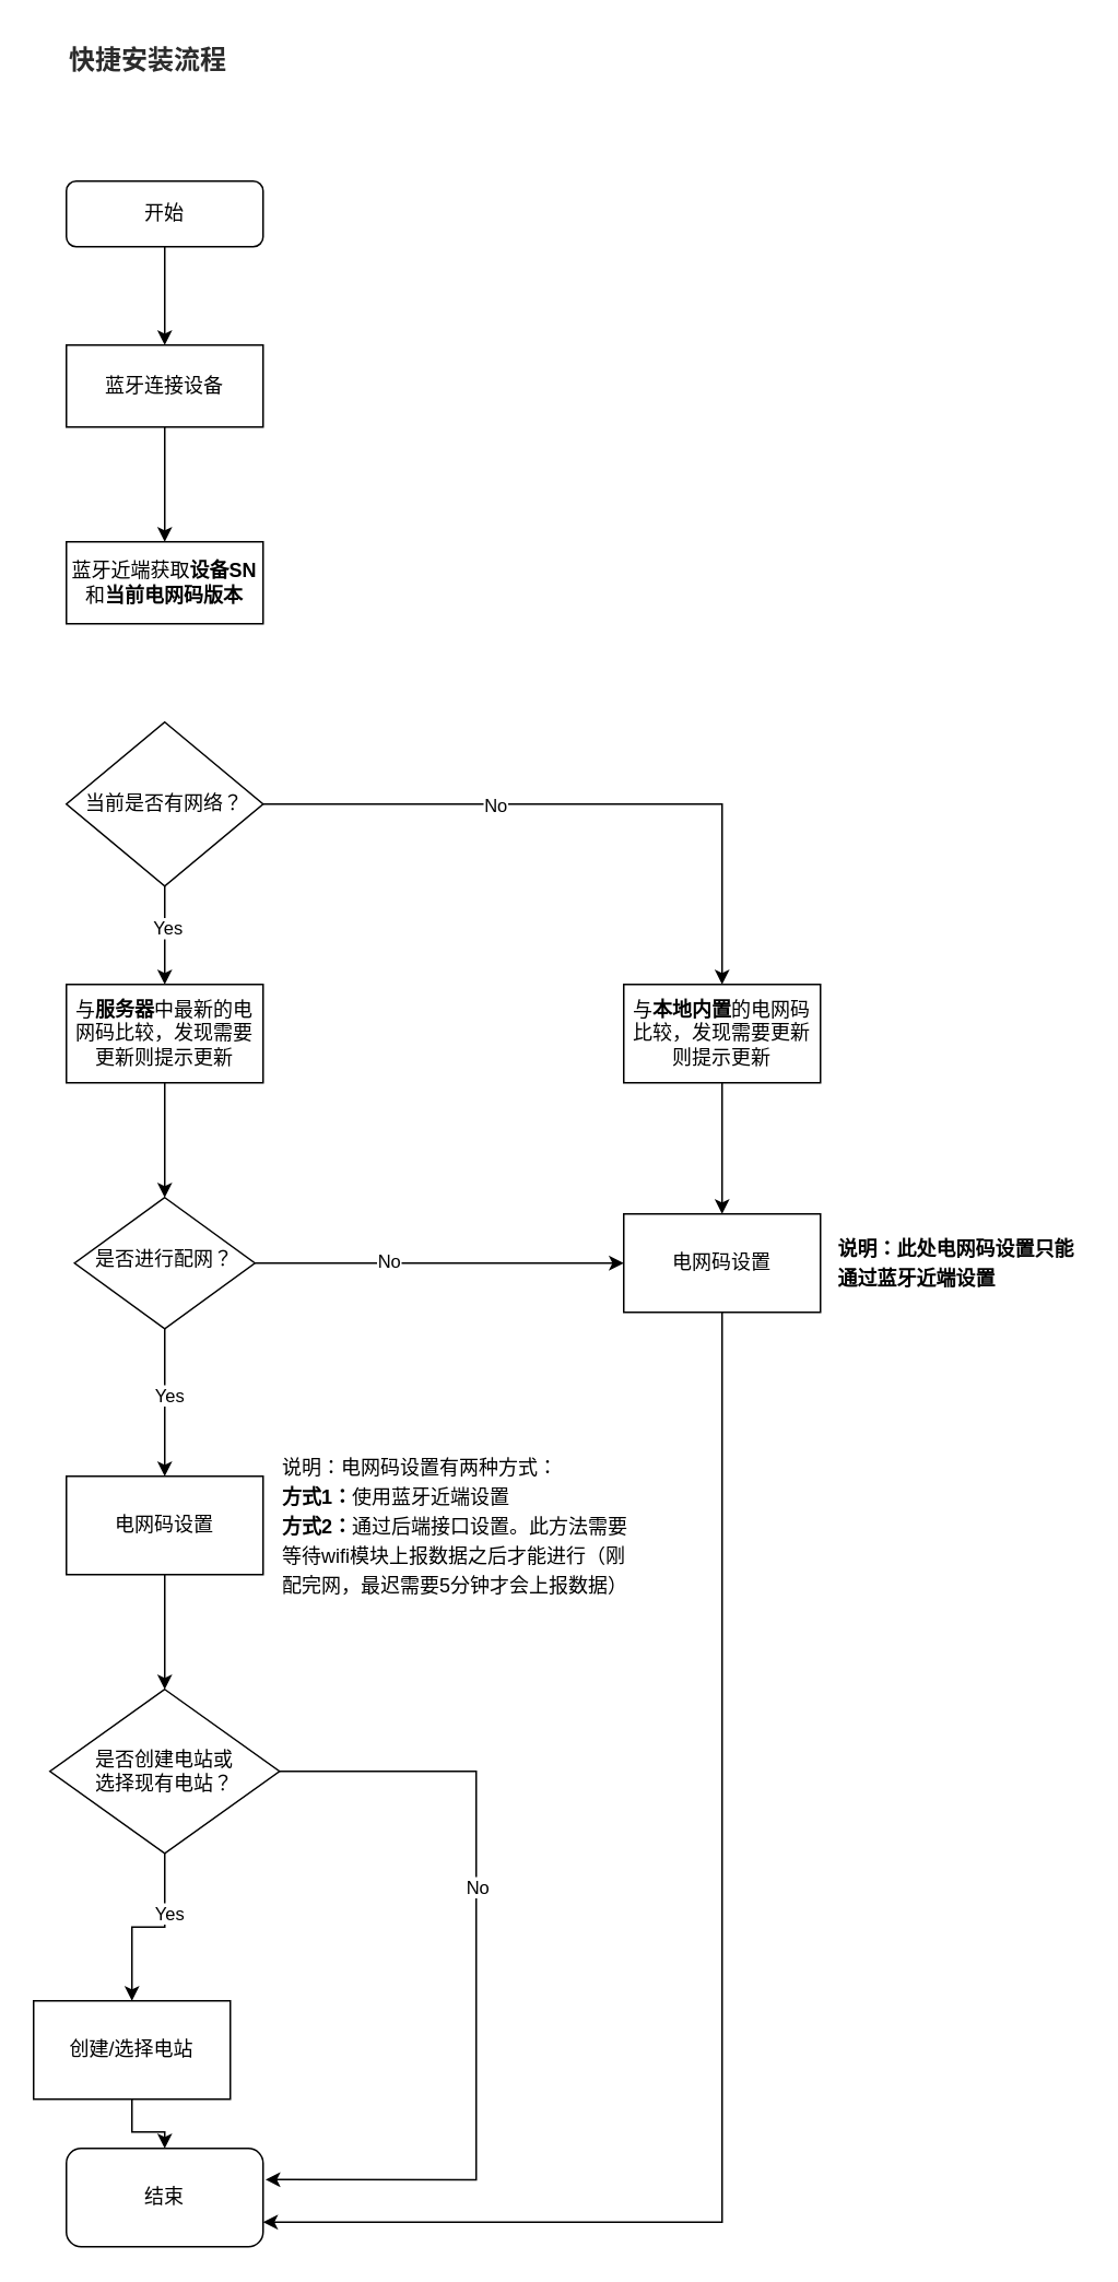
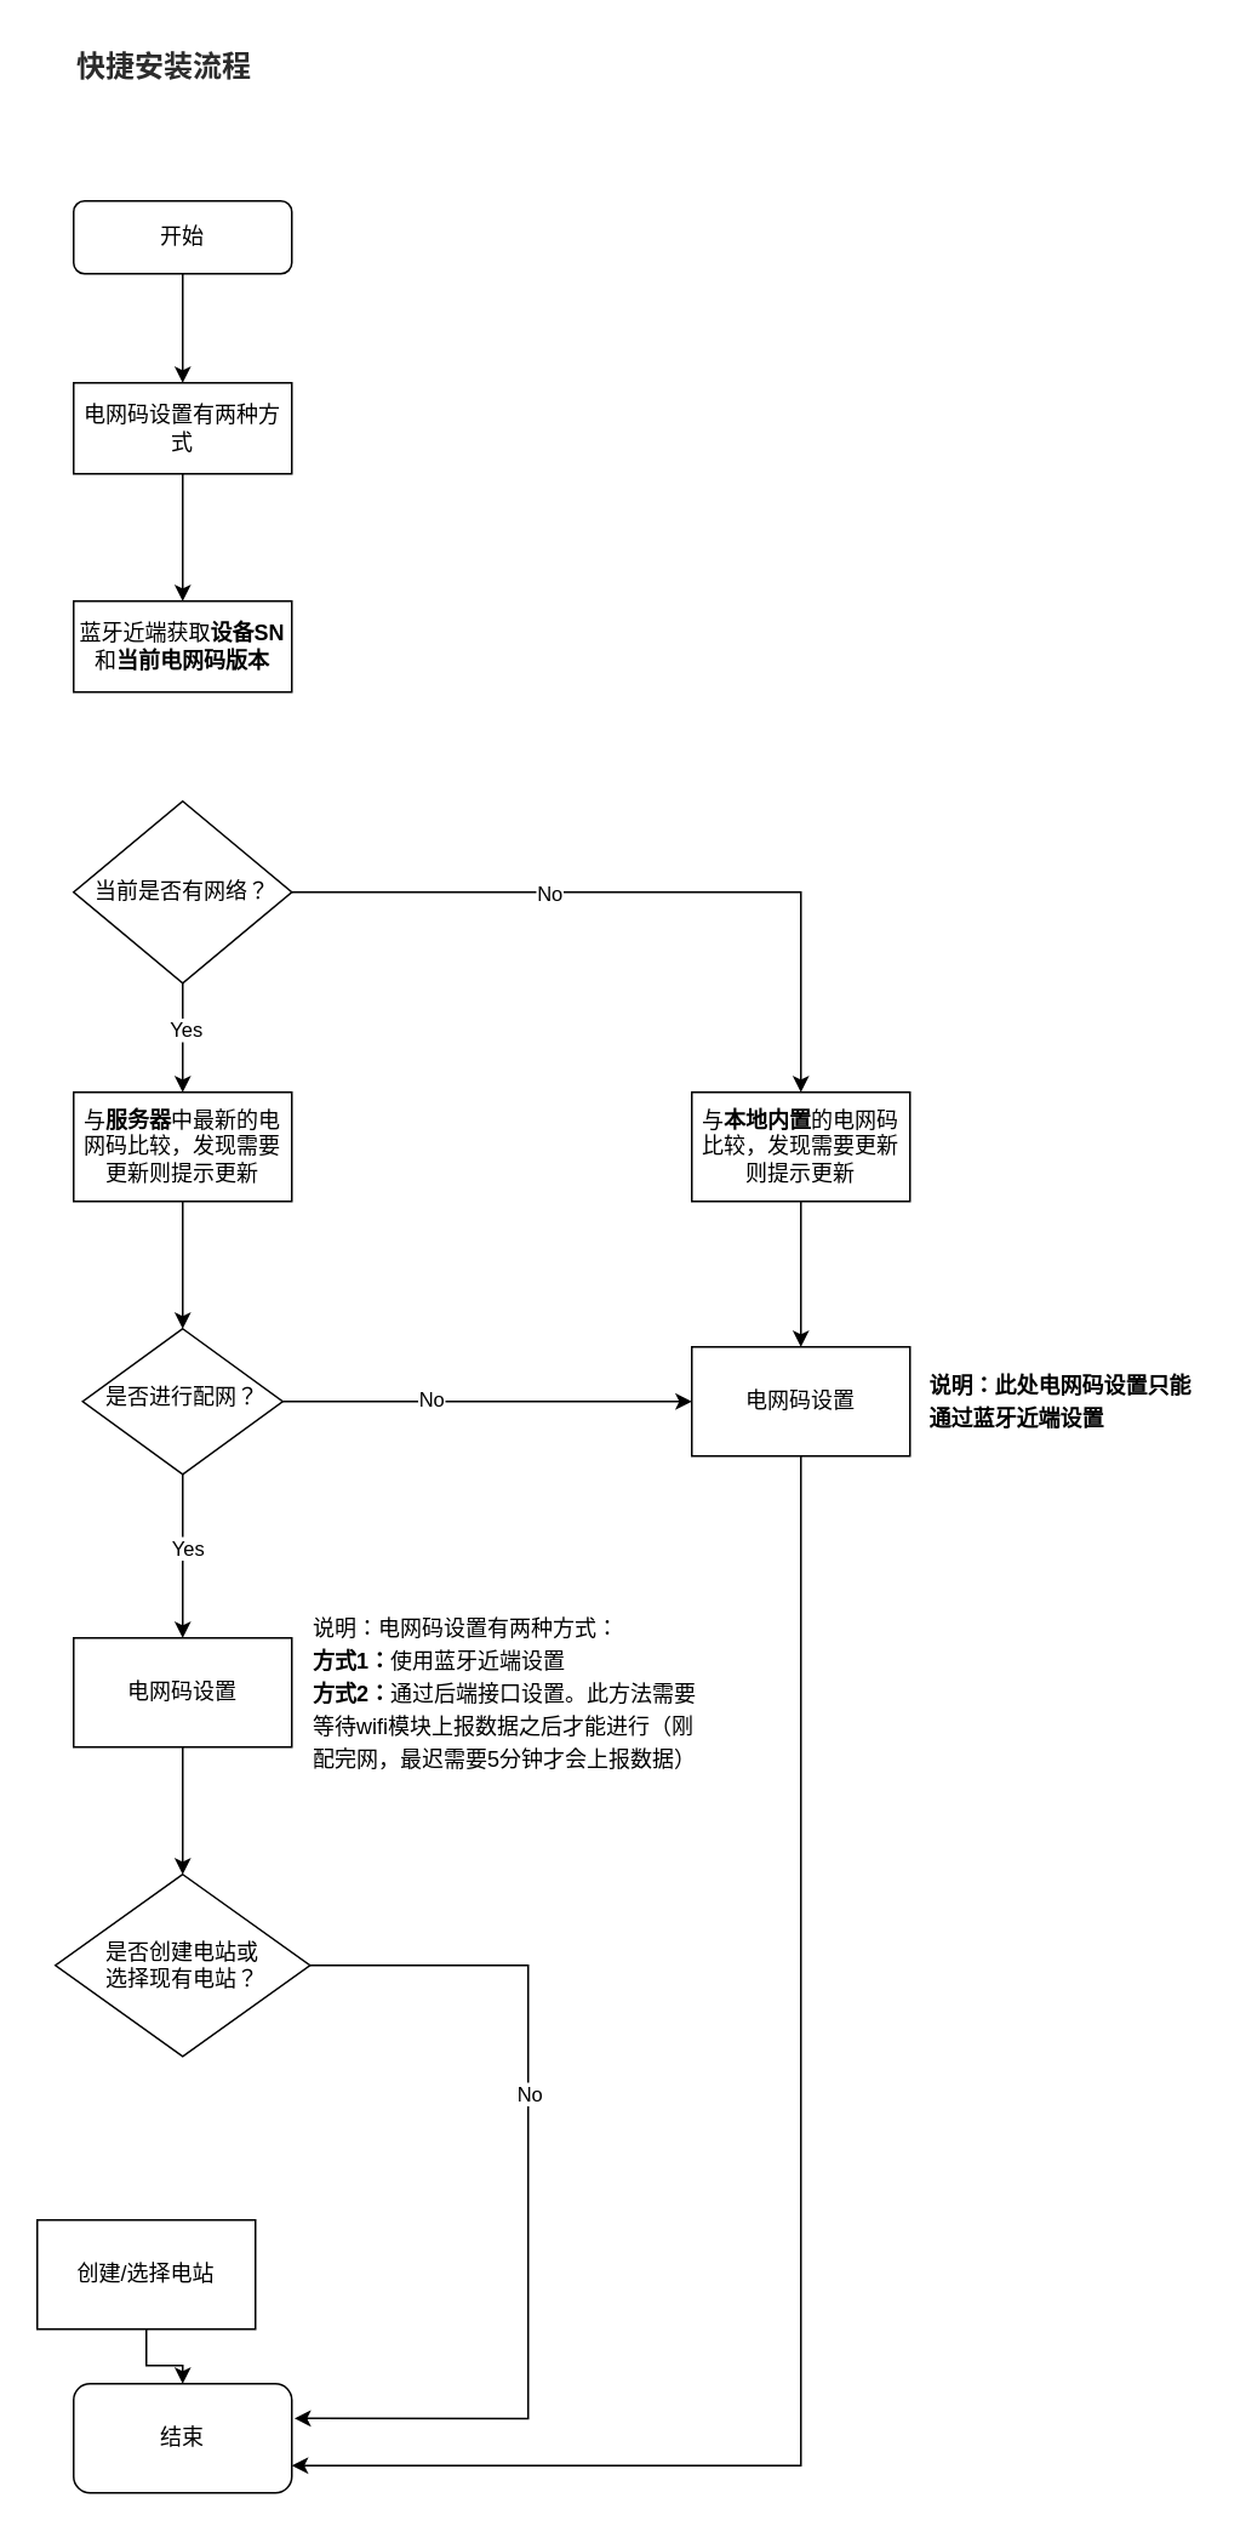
  <mxCell id="0" />
  <mxCell id="1" parent="0" />
  <mxCell id="2" style="edgeStyle=orthogonalEdgeStyle;rounded=0;orthogonalLoop=1;jettySize=auto;html=1;entryX=0.5;entryY=0;entryDx=0;entryDy=0;" edge="1" parent="1" source="3" target="6"><mxGeometry relative="1" as="geometry" /></mxCell>
  <mxCell id="3" value="开始" style="rounded=1;whiteSpace=wrap;html=1;fontSize=12;glass=0;strokeWidth=1;shadow=0;" parent="1" vertex="1"><mxGeometry x="40" y="110" width="120" height="40" as="geometry" /></mxCell>
  <mxCell id="4" value="&lt;span style=&quot;color: rgb(44, 44, 44); font-family: &amp;quot;zh quote&amp;quot;, -apple-system, BlinkMacSystemFont, &amp;quot;PingFang SC&amp;quot;, &amp;quot;Noto Sans&amp;quot;, &amp;quot;Noto Sans CJK SC&amp;quot;, &amp;quot;Microsoft YaHei UI&amp;quot;, &amp;quot;Microsoft YaHei&amp;quot;, &amp;quot;WenQuanYi Micro Hei&amp;quot;, sans-serif, &amp;quot;Segoe UI&amp;quot;, Roboto, &amp;quot;Helvetica Neue&amp;quot;, Arial, &amp;quot;Apple Color Emoji&amp;quot;, &amp;quot;Segoe UI Emoji&amp;quot;, &amp;quot;Segoe UI Symbol&amp;quot;, &amp;quot;Noto Color Emoji&amp;quot;; font-size: 16px; font-style: normal; font-variant-ligatures: none; font-variant-caps: normal; letter-spacing: normal; orphans: 2; text-align: left; text-indent: 0px; text-transform: none; widows: 2; word-spacing: 0px; -webkit-text-stroke-width: 0px; caret-color: rgb(0, 0, 0); background-color: rgb(255, 255, 255); text-decoration-thickness: initial; text-decoration-style: initial; text-decoration-color: initial; float: none; display: inline !important;&quot;&gt;快捷安装流程&lt;/span&gt;" style="text;whiteSpace=wrap;html=1;fontStyle=1" vertex="1" parent="1"><mxGeometry x="40" y="20" width="150" height="40" as="geometry" /></mxCell>
  <mxCell id="5" style="edgeStyle=orthogonalEdgeStyle;rounded=0;orthogonalLoop=1;jettySize=auto;html=1;entryX=0.5;entryY=0;entryDx=0;entryDy=0;" edge="1" parent="1" source="6" target="7"><mxGeometry relative="1" as="geometry"><mxPoint x="100" y="310" as="targetPoint" /></mxGeometry></mxCell>
- <mxCell id="6" value="蓝牙连接设备" style="rounded=0;whiteSpace=wrap;html=1;" vertex="1" parent="1"><mxGeometry x="40" y="210" width="120" height="50" as="geometry" /></mxCell>
+ <mxCell id="6" value="电网码设置有两种方式" style="rounded=0;whiteSpace=wrap;html=1;" vertex="1" parent="1"><mxGeometry x="40" y="210" width="120" height="50" as="geometry" /></mxCell>
  <mxCell id="7" value="蓝牙近端获取&lt;b&gt;设备SN&lt;/b&gt;和&lt;b&gt;当前电网码版本&lt;/b&gt;" style="rounded=0;whiteSpace=wrap;html=1;" vertex="1" parent="1"><mxGeometry x="40" y="330" width="120" height="50" as="geometry" /></mxCell>
  <mxCell id="8" value="" style="edgeStyle=orthogonalEdgeStyle;rounded=0;orthogonalLoop=1;jettySize=auto;html=1;" edge="1" parent="1" source="12" target="14"><mxGeometry relative="1" as="geometry" /></mxCell>
  <mxCell id="9" value="Yes" style="edgeLabel;html=1;align=center;verticalAlign=middle;resizable=0;points=[];" vertex="1" connectable="0" parent="8"><mxGeometry x="-0.187" y="1" relative="1" as="geometry"><mxPoint y="1" as="offset" /></mxGeometry></mxCell>
  <mxCell id="10" value="" style="edgeStyle=orthogonalEdgeStyle;rounded=0;orthogonalLoop=1;jettySize=auto;html=1;" edge="1" parent="1" source="12" target="16"><mxGeometry relative="1" as="geometry" /></mxCell>
  <mxCell id="11" value="No" style="edgeLabel;html=1;align=center;verticalAlign=middle;resizable=0;points=[];" vertex="1" connectable="0" parent="10"><mxGeometry x="-0.15" relative="1" as="geometry"><mxPoint x="-25" as="offset" /></mxGeometry></mxCell>
  <mxCell id="12" value="当前是否有网络？" style="rhombus;whiteSpace=wrap;html=1;rounded=0;" vertex="1" parent="1"><mxGeometry x="40" y="440" width="120" height="100" as="geometry" /></mxCell>
  <mxCell id="13" style="edgeStyle=orthogonalEdgeStyle;rounded=0;orthogonalLoop=1;jettySize=auto;html=1;entryX=0.5;entryY=0;entryDx=0;entryDy=0;" edge="1" parent="1" source="14" target="35"><mxGeometry relative="1" as="geometry" /></mxCell>
  <mxCell id="14" value="与&lt;b&gt;服务器&lt;/b&gt;中最新的电网码比较，发现需要更新则提示更新" style="whiteSpace=wrap;html=1;rounded=0;" vertex="1" parent="1"><mxGeometry x="40" y="600" width="120" height="60" as="geometry" /></mxCell>
  <mxCell id="15" style="edgeStyle=orthogonalEdgeStyle;rounded=0;orthogonalLoop=1;jettySize=auto;html=1;exitX=0.5;exitY=1;exitDx=0;exitDy=0;entryX=0.5;entryY=0;entryDx=0;entryDy=0;" edge="1" parent="1" source="16" target="27"><mxGeometry relative="1" as="geometry" /></mxCell>
  <mxCell id="16" value="与&lt;b&gt;本地内置&lt;/b&gt;的电网码比较，发现需要更新则提示更新" style="whiteSpace=wrap;html=1;rounded=0;" vertex="1" parent="1"><mxGeometry x="380" y="600" width="120" height="60" as="geometry" /></mxCell>
- <mxCell id="17" value="" style="edgeStyle=orthogonalEdgeStyle;rounded=0;orthogonalLoop=1;jettySize=auto;html=1;" edge="1" parent="1" source="21" target="23"><mxGeometry relative="1" as="geometry" /></mxCell>
- <mxCell id="18" value="Yes" style="edgeLabel;html=1;align=center;verticalAlign=middle;resizable=0;points=[];" vertex="1" connectable="0" parent="17"><mxGeometry x="-0.35" y="2" relative="1" as="geometry"><mxPoint as="offset" /></mxGeometry></mxCell>
  <mxCell id="19" style="edgeStyle=orthogonalEdgeStyle;rounded=0;orthogonalLoop=1;jettySize=auto;html=1;entryX=1.012;entryY=0.318;entryDx=0;entryDy=0;entryPerimeter=0;" edge="1" parent="1" source="21" target="24"><mxGeometry relative="1" as="geometry"><mxPoint x="170" y="1330" as="targetPoint" /><Array as="points"><mxPoint x="290" y="1080" /><mxPoint x="290" y="1329" /></Array></mxGeometry></mxCell>
  <mxCell id="20" value="No" style="edgeLabel;html=1;align=center;verticalAlign=middle;resizable=0;points=[];" vertex="1" connectable="0" parent="19"><mxGeometry x="-0.811" y="-1" relative="1" as="geometry"><mxPoint x="73" y="69" as="offset" /></mxGeometry></mxCell>
  <mxCell id="21" value="是否创建电站或&lt;br&gt;选择现有电站？" style="rhombus;whiteSpace=wrap;html=1;rounded=0;" vertex="1" parent="1"><mxGeometry x="30" y="1030" width="140" height="100" as="geometry" /></mxCell>
  <mxCell id="22" style="edgeStyle=orthogonalEdgeStyle;rounded=0;orthogonalLoop=1;jettySize=auto;html=1;entryX=0.5;entryY=0;entryDx=0;entryDy=0;" edge="1" parent="1" source="23" target="24"><mxGeometry relative="1" as="geometry" /></mxCell>
  <mxCell id="23" value="创建/选择电站" style="whiteSpace=wrap;html=1;rounded=0;" vertex="1" parent="1"><mxGeometry x="20" y="1220" width="120" height="60" as="geometry" /></mxCell>
  <mxCell id="24" value="结束" style="rounded=1;whiteSpace=wrap;html=1;" vertex="1" parent="1"><mxGeometry x="40" y="1310" width="120" height="60" as="geometry" /></mxCell>
  <mxCell id="25" value="&lt;p style=&quot;line-height: 150%;&quot;&gt;说明：电网码设置有两种方式：&lt;br&gt;&lt;b&gt;方式1：&lt;/b&gt;使用蓝牙近端设置&lt;br&gt;&lt;b&gt;方式2：&lt;/b&gt;通过后端接口设置。此方法需要等待wifi模块上报数据之后才能进行（刚配完网，最迟需要5分钟才会上报数据）&lt;/p&gt;" style="text;html=1;strokeColor=none;fillColor=none;align=left;verticalAlign=middle;whiteSpace=wrap;rounded=0;" vertex="1" parent="1"><mxGeometry x="170" y="880" width="220" height="100" as="geometry" /></mxCell>
  <mxCell id="26" style="edgeStyle=orthogonalEdgeStyle;rounded=0;orthogonalLoop=1;jettySize=auto;html=1;entryX=1;entryY=0.75;entryDx=0;entryDy=0;" edge="1" parent="1" source="27" target="24"><mxGeometry relative="1" as="geometry"><mxPoint x="440" y="1372" as="targetPoint" /><Array as="points"><mxPoint x="440" y="1355" /></Array></mxGeometry></mxCell>
  <mxCell id="27" value="电网码设置" style="whiteSpace=wrap;html=1;rounded=0;" vertex="1" parent="1"><mxGeometry x="380" y="740" width="120" height="60" as="geometry" /></mxCell>
  <mxCell id="28" style="edgeStyle=orthogonalEdgeStyle;rounded=0;orthogonalLoop=1;jettySize=auto;html=1;exitX=0.5;exitY=1;exitDx=0;exitDy=0;entryX=0.5;entryY=0;entryDx=0;entryDy=0;" edge="1" parent="1" source="29" target="21"><mxGeometry relative="1" as="geometry" /></mxCell>
  <mxCell id="29" value="电网码设置" style="whiteSpace=wrap;html=1;rounded=0;" vertex="1" parent="1"><mxGeometry x="40" y="900" width="120" height="60" as="geometry" /></mxCell>
  <mxCell id="30" value="&lt;p style=&quot;border-color: var(--border-color); text-align: left; line-height: 18px;&quot;&gt;&lt;b&gt;说明：此处电网码设置只能通过蓝牙近端设置&lt;/b&gt;&lt;/p&gt;" style="text;html=1;strokeColor=none;fillColor=none;align=center;verticalAlign=middle;whiteSpace=wrap;rounded=0;" vertex="1" parent="1"><mxGeometry x="510" y="730" width="150" height="80" as="geometry" /></mxCell>
  <mxCell id="31" style="edgeStyle=orthogonalEdgeStyle;rounded=0;orthogonalLoop=1;jettySize=auto;html=1;entryX=0.5;entryY=0;entryDx=0;entryDy=0;" edge="1" parent="1" source="35" target="29"><mxGeometry relative="1" as="geometry" /></mxCell>
  <mxCell id="32" value="Yes" style="edgeLabel;html=1;align=center;verticalAlign=middle;resizable=0;points=[];" vertex="1" connectable="0" parent="31"><mxGeometry x="-0.116" y="2" relative="1" as="geometry"><mxPoint as="offset" /></mxGeometry></mxCell>
  <mxCell id="33" style="edgeStyle=orthogonalEdgeStyle;rounded=0;orthogonalLoop=1;jettySize=auto;html=1;exitX=1;exitY=0.5;exitDx=0;exitDy=0;entryX=0;entryY=0.5;entryDx=0;entryDy=0;" edge="1" parent="1" source="35" target="27"><mxGeometry relative="1" as="geometry"><mxPoint x="360" y="769.789" as="targetPoint" /></mxGeometry></mxCell>
  <mxCell id="34" value="No" style="edgeLabel;html=1;align=center;verticalAlign=middle;resizable=0;points=[];" vertex="1" connectable="0" parent="33"><mxGeometry x="-0.28" y="2" relative="1" as="geometry"><mxPoint as="offset" /></mxGeometry></mxCell>
  <mxCell id="35" value="是否进行配网？" style="rhombus;whiteSpace=wrap;html=1;shadow=0;fontFamily=Helvetica;fontSize=12;align=center;strokeWidth=1;spacing=6;spacingTop=-4;" vertex="1" parent="1"><mxGeometry x="45" y="730" width="110" height="80" as="geometry" /></mxCell>
